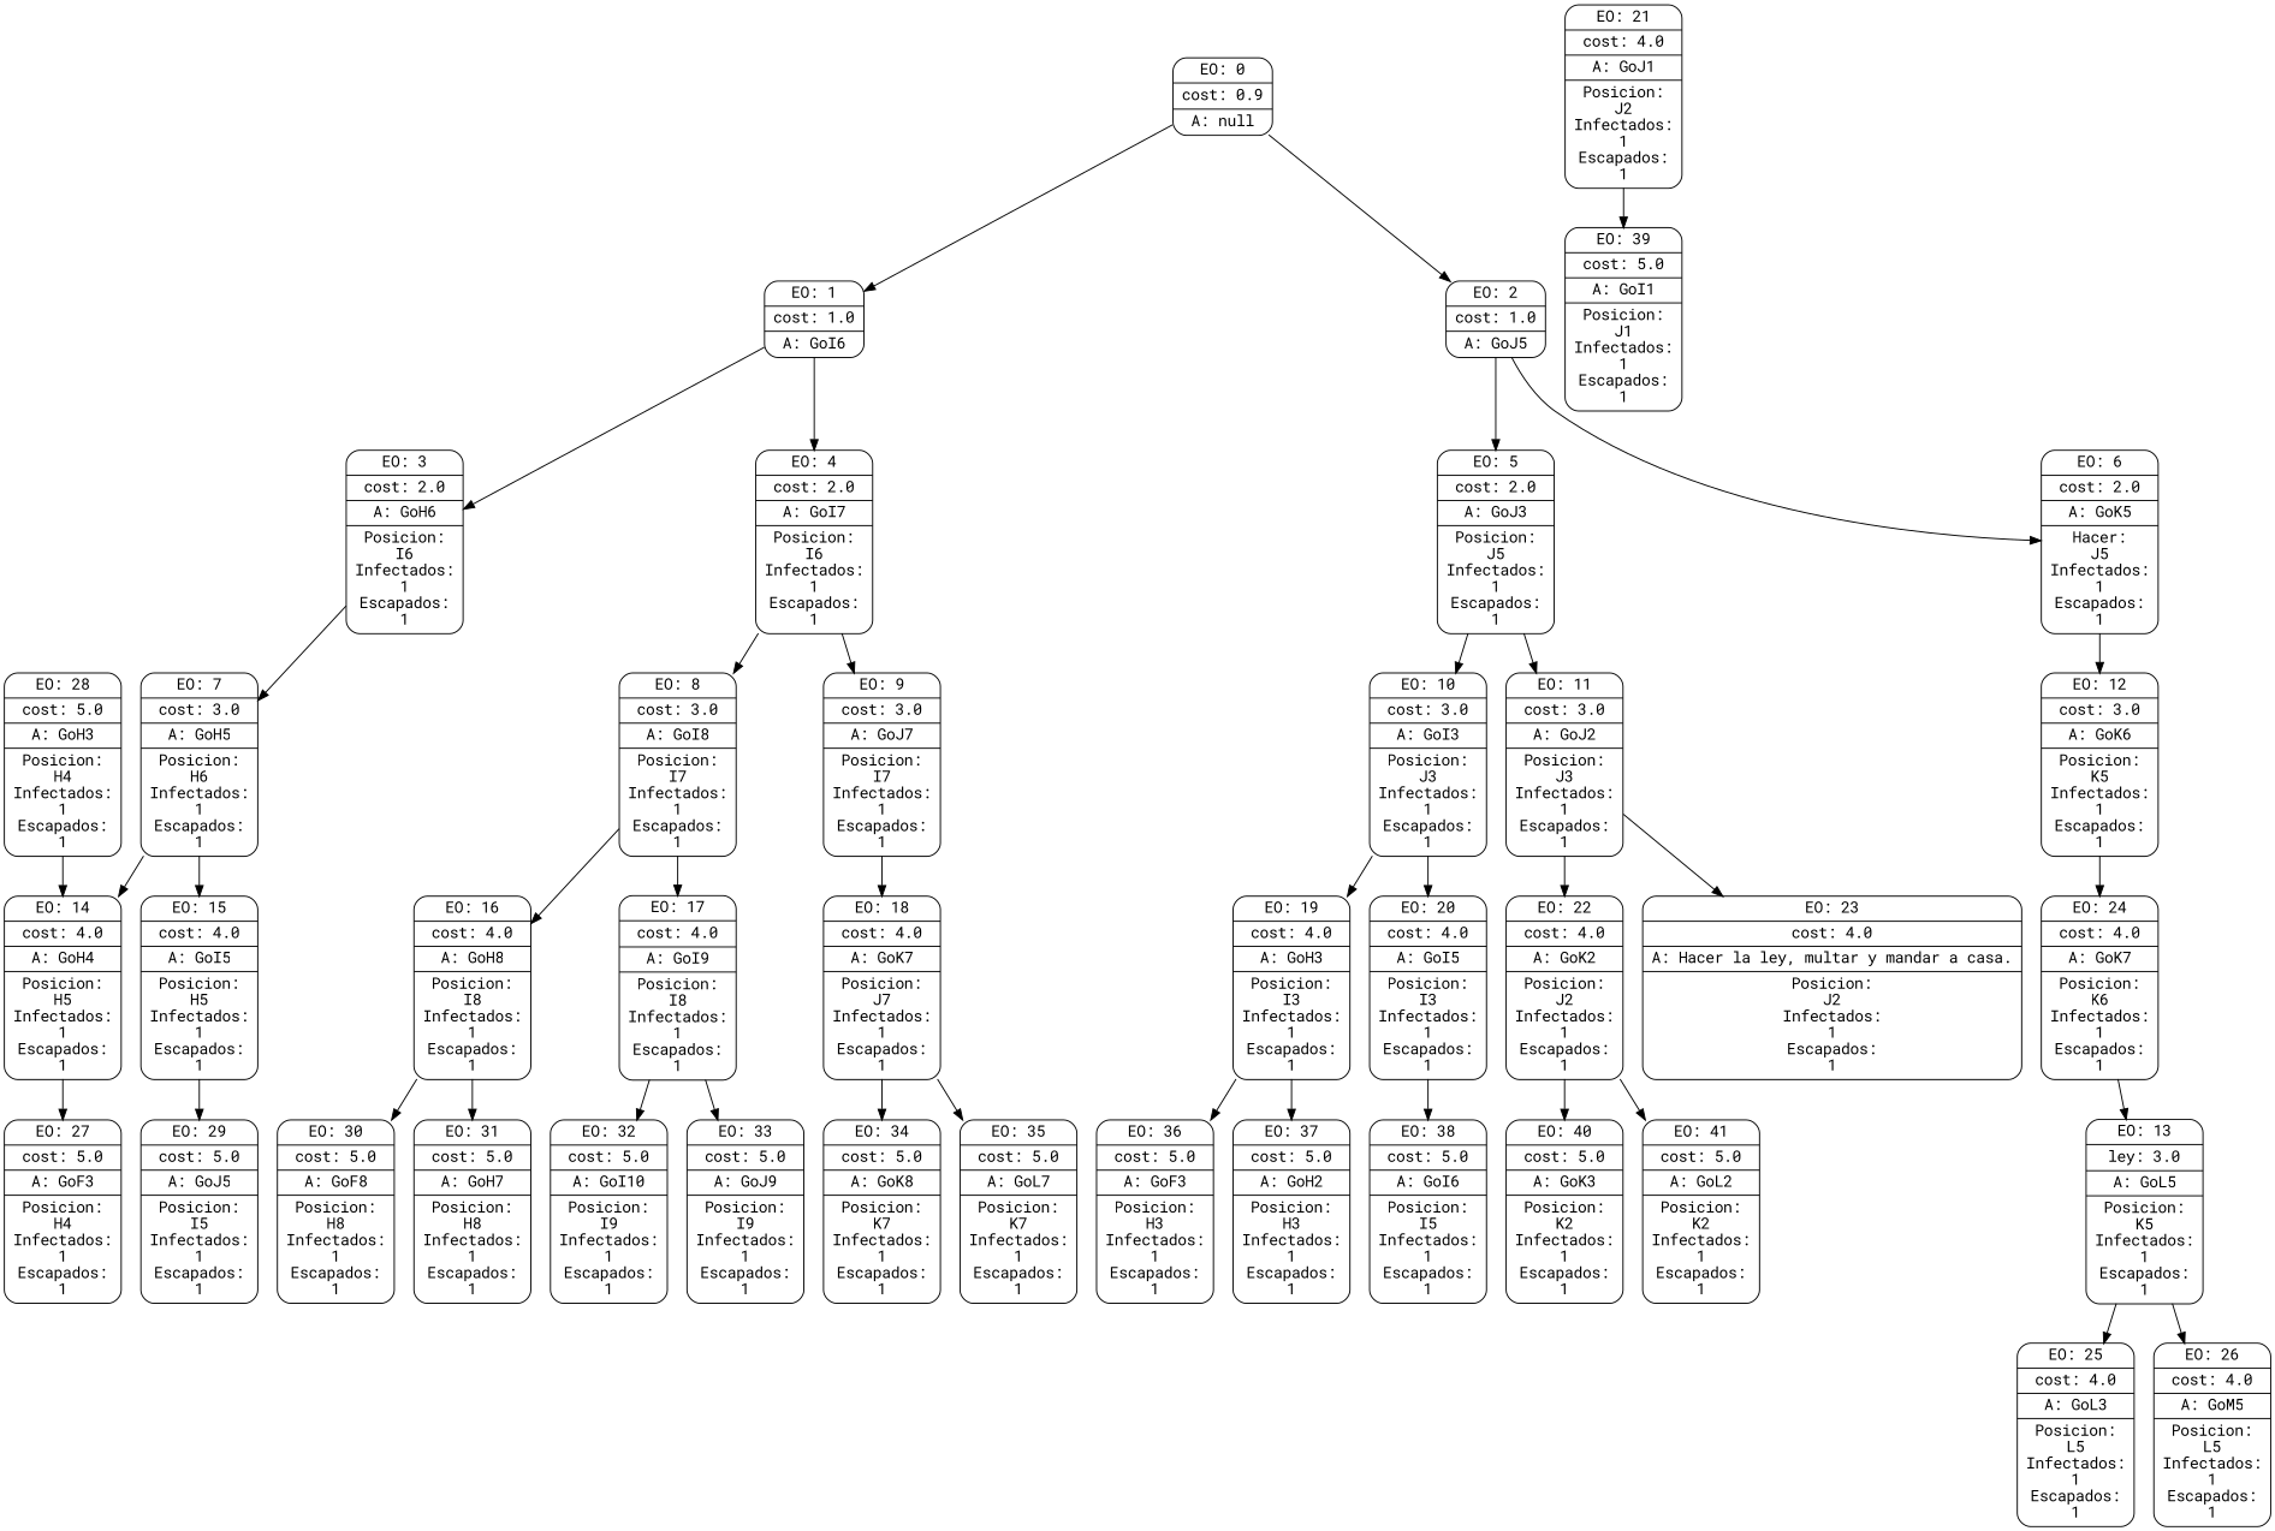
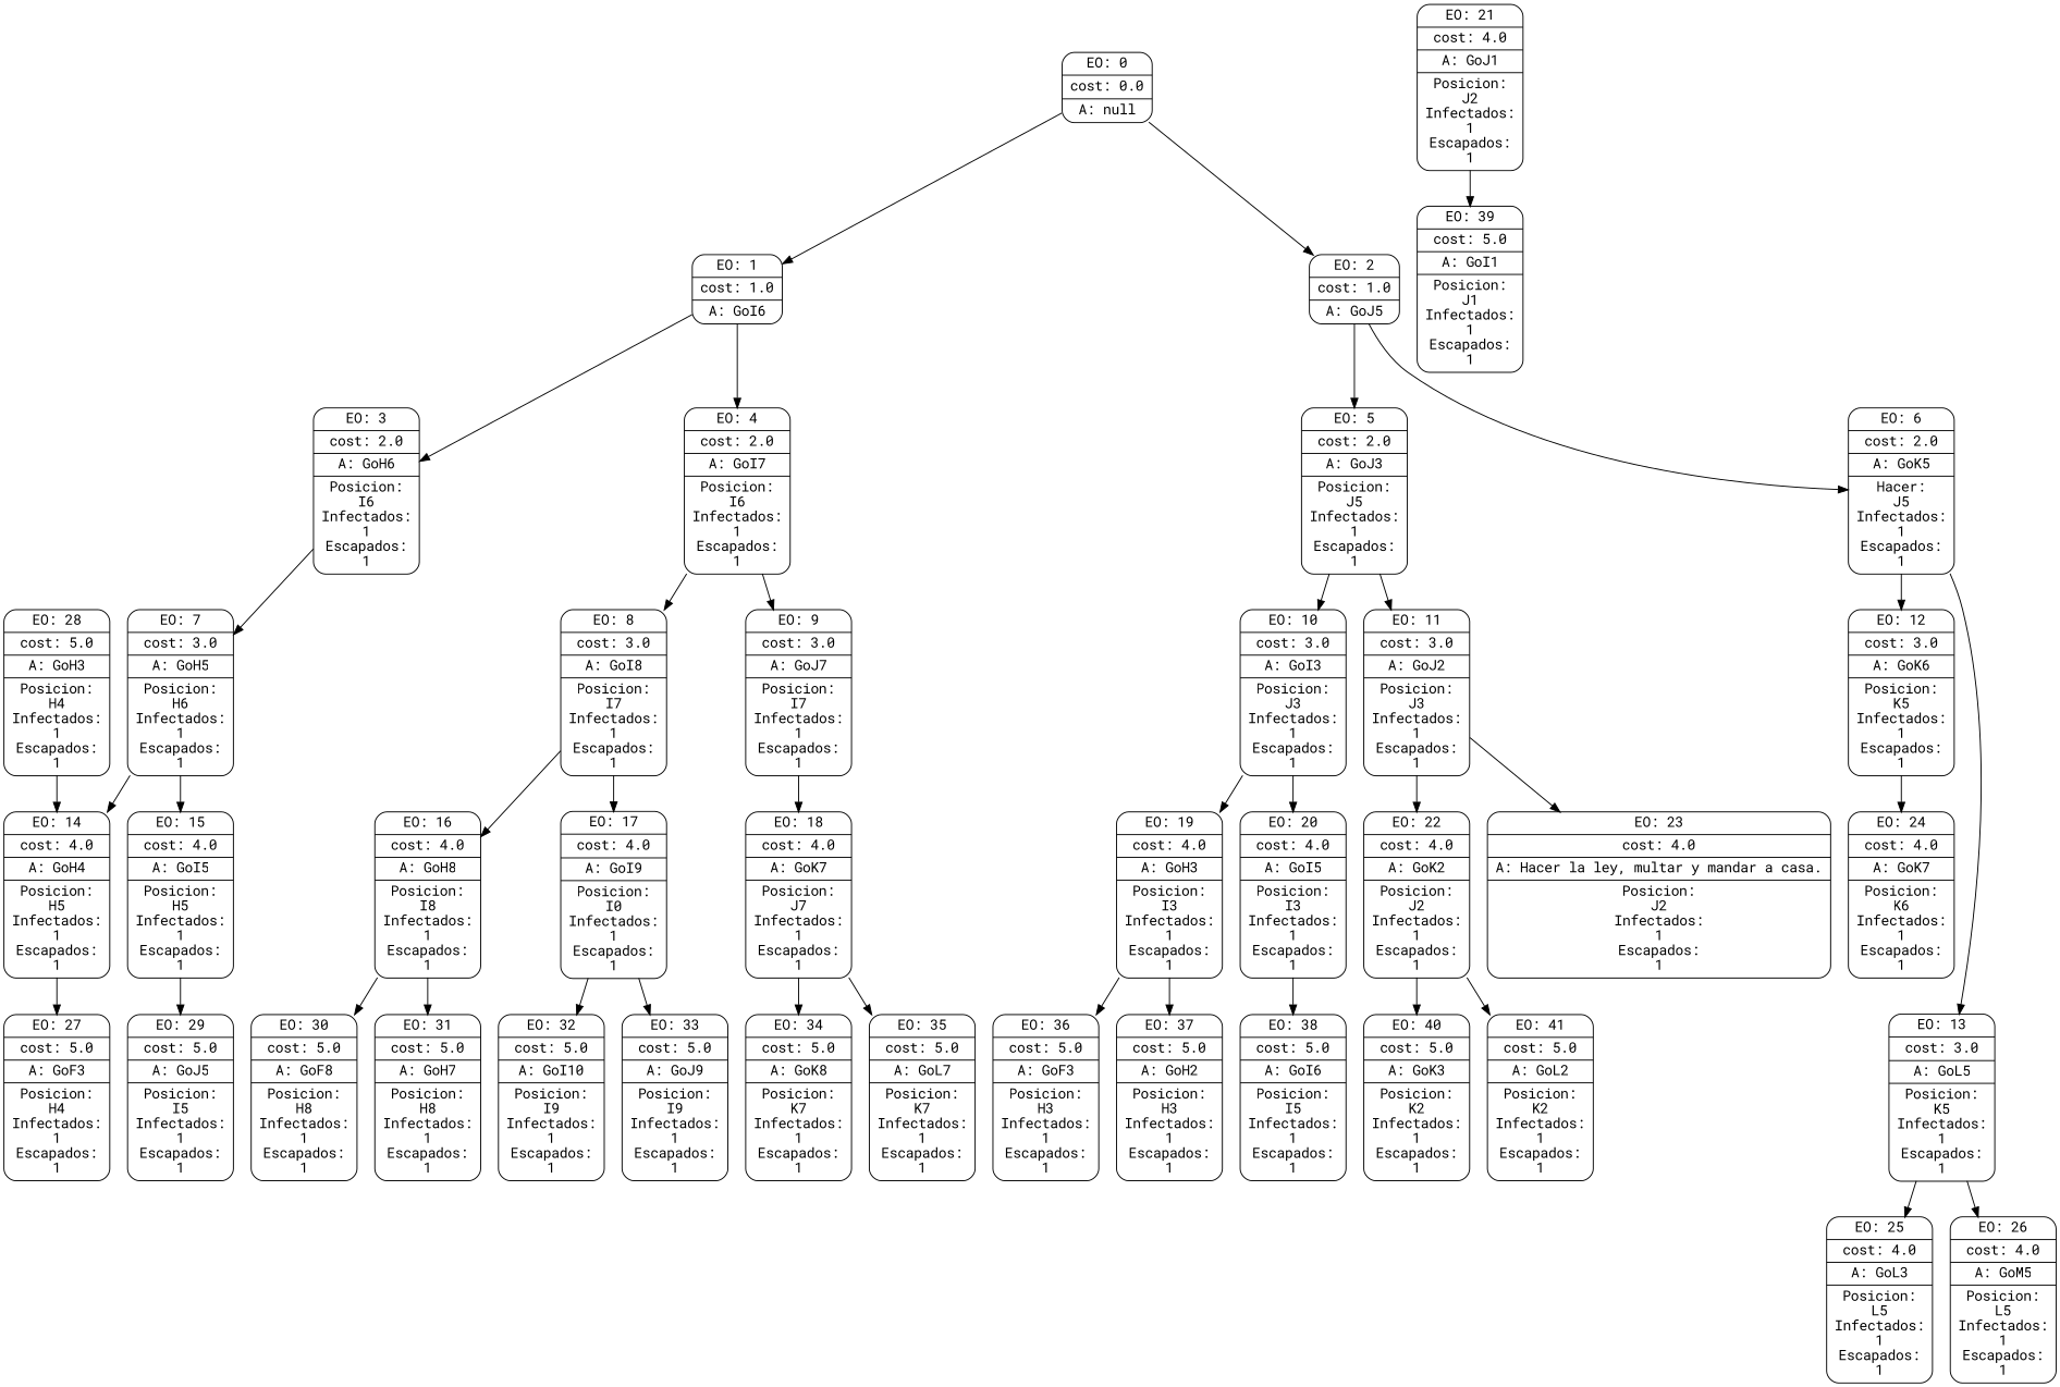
  digraph {
    fontname="Roboto Mono"
    node [fontname="Roboto Mono" shape=Mrecord]
    edge [fontname="Roboto Mono"]
-   n1 [label="{EO: 0|cost: 0.9|A: null}"]
+   n1 [label="{EO: 0|cost: 0.0|A: null}"]
    n2 [label="{EO: 1|cost: 1.0|A: GoI6}"]
    n3 [label="{EO: 2|cost: 1.0|A: GoJ5}"]
    n4 [label="{EO: 3|cost: 2.0|A: GoH6|Posicion:\nI6\nInfectados:\n1\nEscapados:\n1}"]
    n5 [label="{EO: 4|cost: 2.0|A: GoI7|Posicion:\nI6\nInfectados:\n1\nEscapados:\n1}"]
    n6 [label="{EO: 5|cost: 2.0|A: GoJ3|Posicion:\nJ5\nInfectados:\n1\nEscapados:\n1}"]
    n7 [label="{EO: 6|cost: 2.0|A: GoK5|Hacer:\nJ5\nInfectados:\n1\nEscapados:\n1}"]
    n8 [label="{EO: 7|cost: 3.0|A: GoH5|Posicion:\nH6\nInfectados:\n1\nEscapados:\n1}"]
    n9 [label="{EO: 8|cost: 3.0|A: GoI8|Posicion:\nI7\nInfectados:\n1\nEscapados:\n1}"]
    n10 [label="{EO: 9|cost: 3.0|A: GoJ7|Posicion:\nI7\nInfectados:\n1\nEscapados:\n1}"]
    n11 [label="{EO: 14|cost: 4.0|A: GoH4|Posicion:\nH5\nInfectados:\n1\nEscapados:\n1}"]
    n12 [label="{EO: 15|cost: 4.0|A: GoI5|Posicion:\nH5\nInfectados:\n1\nEscapados:\n1}"]
    n13 [label="{EO: 27|cost: 5.0|A: GoF3|Posicion:\nH4\nInfectados:\n1\nEscapados:\n1}"]
    n14 [label="{EO: 29|cost: 5.0|A: GoJ5|Posicion:\nI5\nInfectados:\n1\nEscapados:\n1}"]
    n15 [label="{EO: 28|cost: 5.0|A: GoH3|Posicion:\nH4\nInfectados:\n1\nEscapados:\n1}"]
    n16 [label="{EO: 16|cost: 4.0|A: GoH8|Posicion:\nI8\nInfectados:\n1\nEscapados:\n1}"]
-   n17 [label="{EO: 17|cost: 4.0|A: GoI9|Posicion:\nI8\nInfectados:\n1\nEscapados:\n1}"]
+   n17 [label="{EO: 17|cost: 4.0|A: GoI9|Posicion:\nI0\nInfectados:\n1\nEscapados:\n1}"]
    n18 [label="{EO: 18|cost: 4.0|A: GoK7|Posicion:\nJ7\nInfectados:\n1\nEscapados:\n1}"]
    n19 [label="{EO: 30|cost: 5.0|A: GoF8|Posicion:\nH8\nInfectados:\n1\nEscapados:\n1}"]
    n20 [label="{EO: 31|cost: 5.0|A: GoH7|Posicion:\nH8\nInfectados:\n1\nEscapados:\n1}"]
    n21 [label="{EO: 32|cost: 5.0|A: GoI10|Posicion:\nI9\nInfectados:\n1\nEscapados:\n1}"]
    n22 [label="{EO: 33|cost: 5.0|A: GoJ9|Posicion:\nI9\nInfectados:\n1\nEscapados:\n1}"]
    n23 [label="{EO: 34|cost: 5.0|A: GoK8|Posicion:\nK7\nInfectados:\n1\nEscapados:\n1}"]
    n24 [label="{EO: 35|cost: 5.0|A: GoL7|Posicion:\nK7\nInfectados:\n1\nEscapados:\n1}"]
    n25 [label="{EO: 10|cost: 3.0|A: GoI3|Posicion:\nJ3\nInfectados:\n1\nEscapados:\n1}"]
    n26 [label="{EO: 11|cost: 3.0|A: GoJ2|Posicion:\nJ3\nInfectados:\n1\nEscapados:\n1}"]
    n27 [label="{EO: 12|cost: 3.0|A: GoK6|Posicion:\nK5\nInfectados:\n1\nEscapados:\n1}"]
-   n28 [label="{EO: 13|ley: 3.0|A: GoL5|Posicion:\nK5\nInfectados:\n1\nEscapados:\n1}"]
+   n28 [label="{EO: 13|cost: 3.0|A: GoL5|Posicion:\nK5\nInfectados:\n1\nEscapados:\n1}"]
    n29 [label="{EO: 19|cost: 4.0|A: GoH3|Posicion:\nI3\nInfectados:\n1\nEscapados:\n1}"]
    n30 [label="{EO: 20|cost: 4.0|A: GoI5|Posicion:\nI3\nInfectados:\n1\nEscapados:\n1}"]
    n31 [label="{EO: 22|cost: 4.0|A: GoK2|Posicion:\nJ2\nInfectados:\n1\nEscapados:\n1}"]
    n32 [label="{EO: 23|cost: 4.0|A: Hacer la ley, multar y mandar a casa.|Posicion:\nJ2\nInfectados:\n1\nEscapados:\n1}"]
    n33 [label="{EO: 36|cost: 5.0|A: GoF3|Posicion:\nH3\nInfectados:\n1\nEscapados:\n1}"]
    n34 [label="{EO: 37|cost: 5.0|A: GoH2|Posicion:\nH3\nInfectados:\n1\nEscapados:\n1}"]
    n35 [label="{EO: 38|cost: 5.0|A: GoI6|Posicion:\nI5\nInfectados:\n1\nEscapados:\n1}"]
    n36 [label="{EO: 21|cost: 4.0|A: GoJ1|Posicion:\nJ2\nInfectados:\n1\nEscapados:\n1}"]
    n37 [label="{EO: 39|cost: 5.0|A: GoI1|Posicion:\nJ1\nInfectados:\n1\nEscapados:\n1}"]
    n38 [label="{EO: 40|cost: 5.0|A: GoK3|Posicion:\nK2\nInfectados:\n1\nEscapados:\n1}"]
    n39 [label="{EO: 41|cost: 5.0|A: GoL2|Posicion:\nK2\nInfectados:\n1\nEscapados:\n1}"]
    n40 [label="{EO: 24|cost: 4.0|A: GoK7|Posicion:\nK6\nInfectados:\n1\nEscapados:\n1}"]
    n41 [label="{EO: 25|cost: 4.0|A: GoL3|Posicion:\nL5\nInfectados:\n1\nEscapados:\n1}"]
    n42 [label="{EO: 26|cost: 4.0|A: GoM5|Posicion:\nL5\nInfectados:\n1\nEscapados:\n1}"]
    n1 -> n2
    n1 -> n3
    n2 -> n4
    n2 -> n5
    n3 -> n6
    n3 -> n7
    n4 -> n8
    n5 -> n9
    n5 -> n10
    n6 -> n25
    n6 -> n26
    n7 -> n27
-   n40 -> n28
+   n7 -> n28
    n8 -> n11
    n8 -> n12
    n9 -> n16
    n9 -> n17
    n10 -> n18
    n11 -> n13
    n12 -> n14
    n15 -> n11
    n16 -> n19
    n16 -> n20
    n17 -> n21
    n17 -> n22
    n18 -> n23
    n18 -> n24
    n25 -> n29
    n25 -> n30
    n26 -> n31
    n26 -> n32
    n27 -> n40
    n28 -> n41
    n28 -> n42
    n29 -> n33
    n29 -> n34
    n30 -> n35
    n31 -> n38
    n31 -> n39
    n36 -> n37
  }
